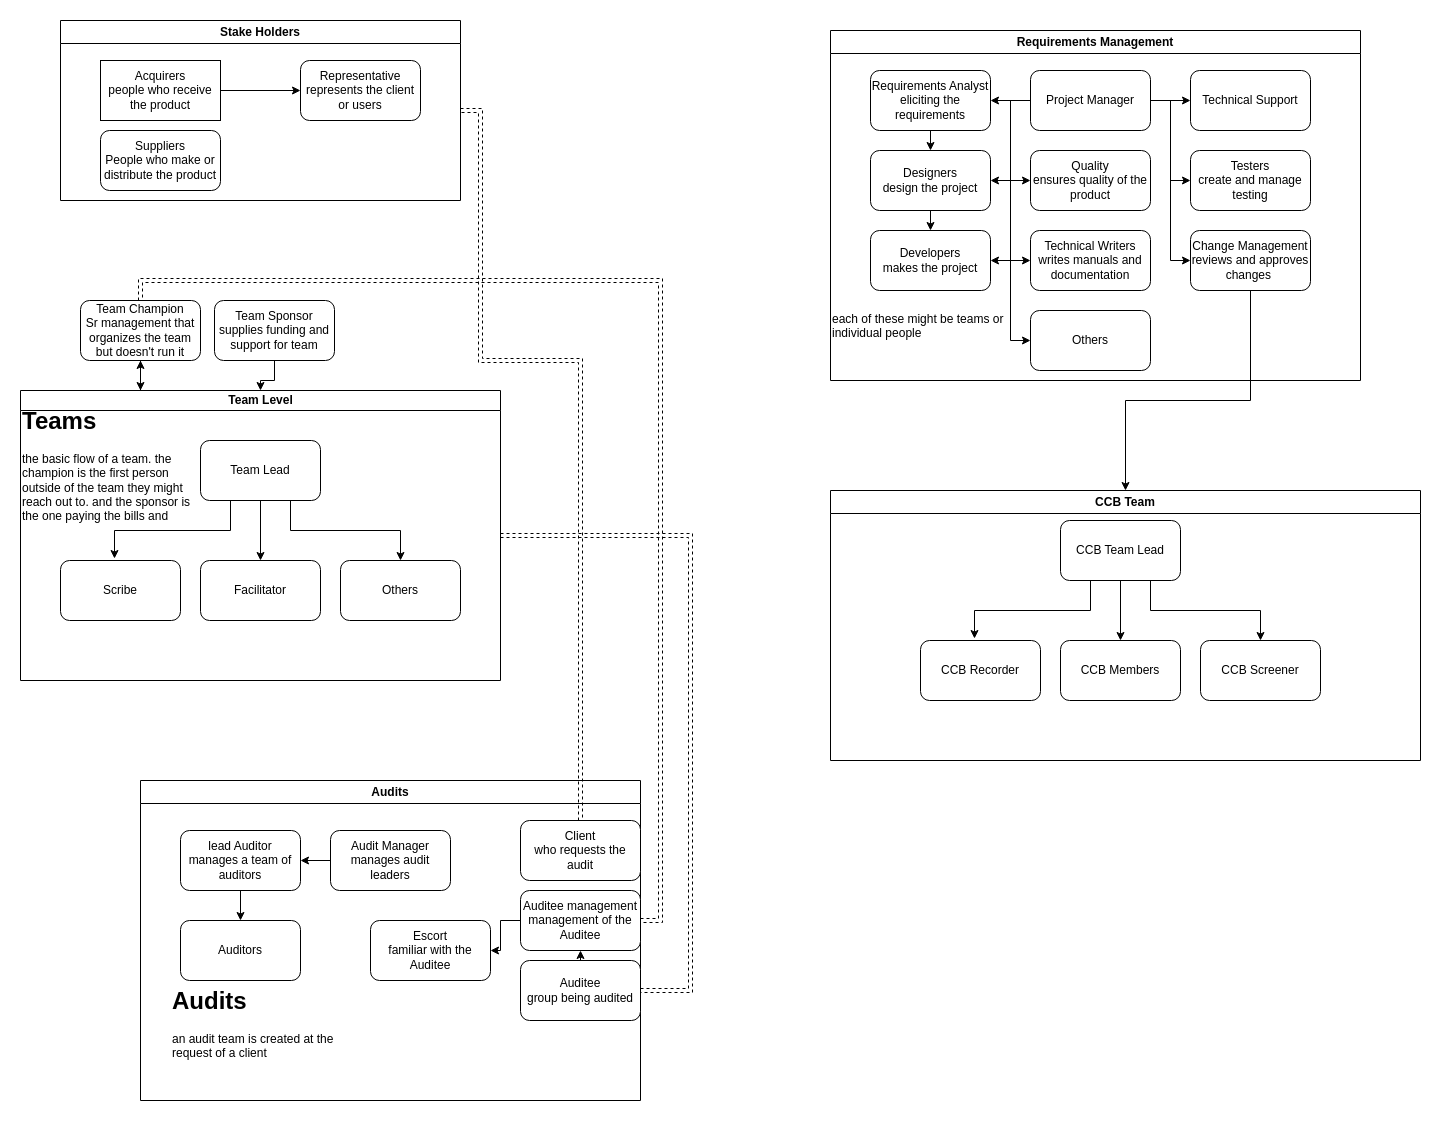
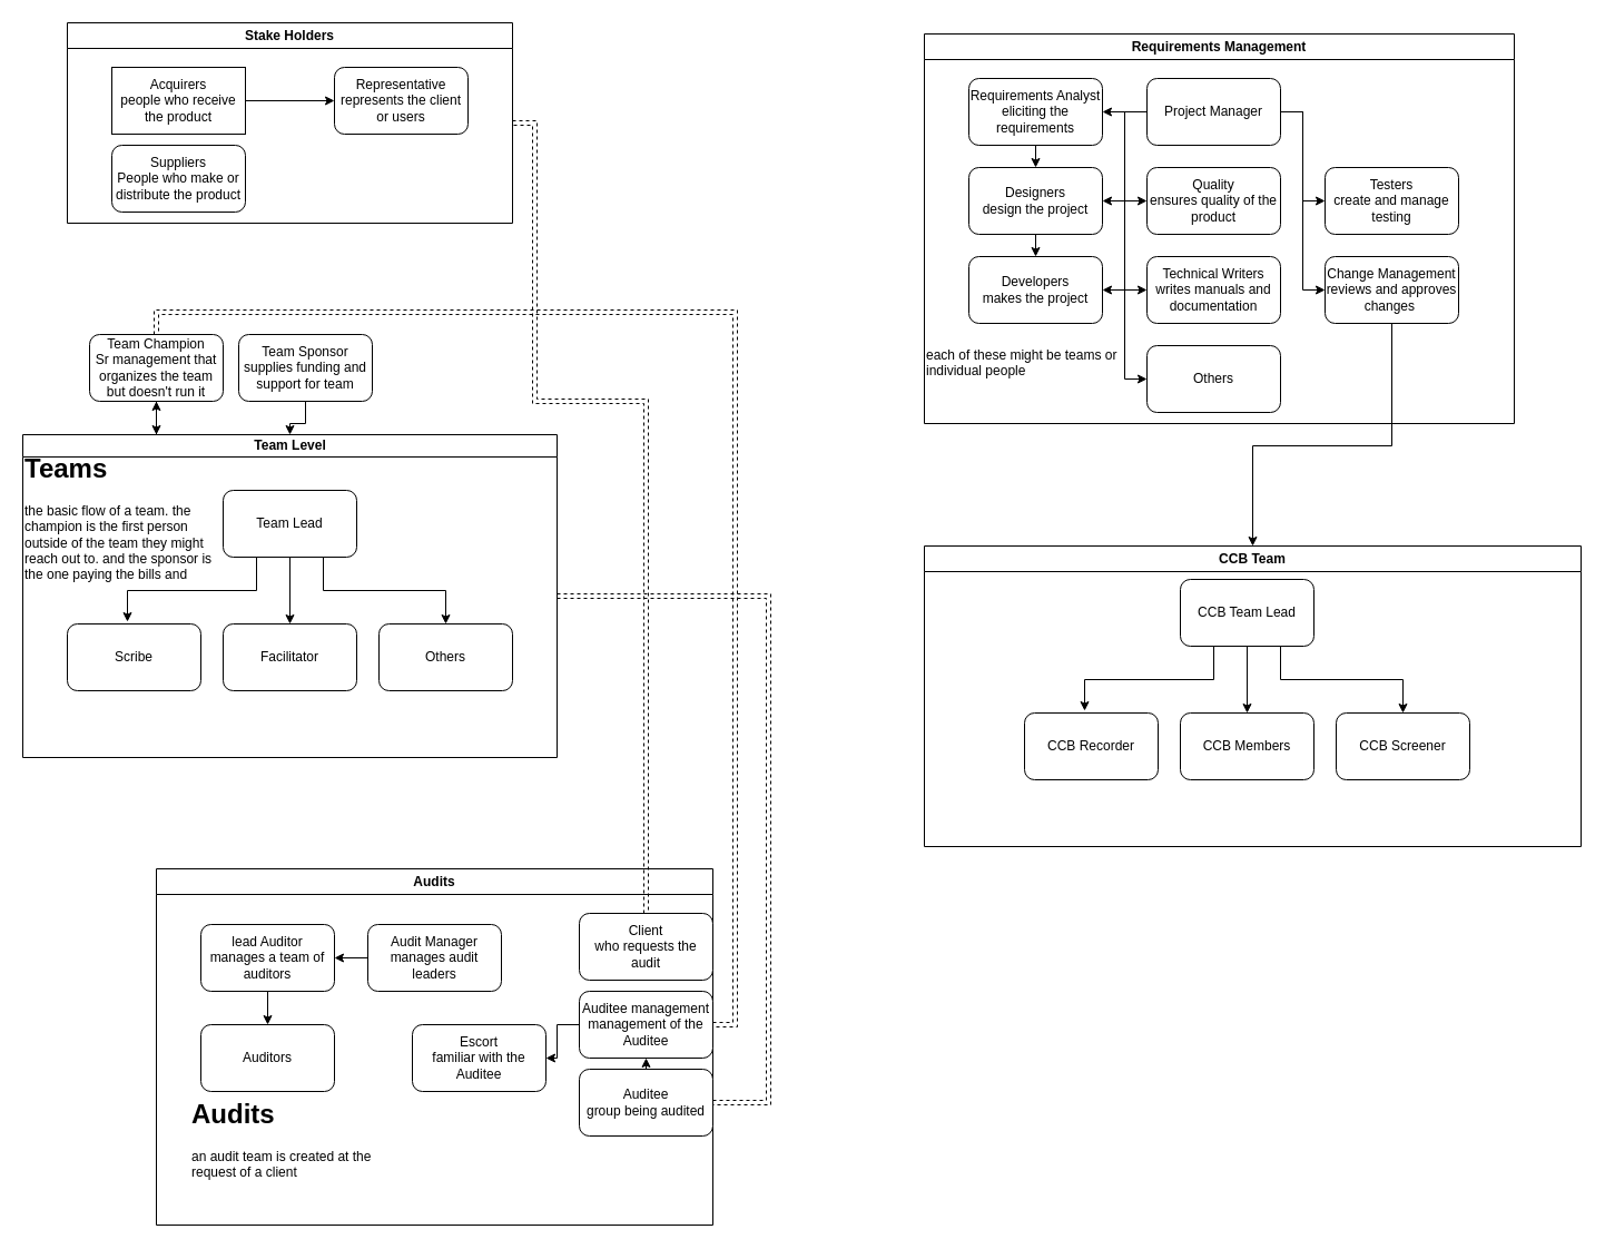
  <mxCell id="0" />
  <mxCell id="1" parent="0" />
  <mxCell id="2" style="edgeStyle=orthogonalEdgeStyle;rounded=0;orthogonalLoop=1;jettySize=auto;html=1;exitX=0.25;exitY=0;exitDx=0;exitDy=0;entryX=0.5;entryY=1;entryDx=0;entryDy=0;" edge="1" parent="1" source="3" target="15"><mxGeometry relative="1" as="geometry" /></mxCell>
  <mxCell id="3" value="Team Level" style="swimlane;html=1;startSize=20;horizontal=1;containerType=tree;glass=0;" parent="1" vertex="1"><mxGeometry x="20" y="390" width="480" height="290" as="geometry"><mxRectangle x="40" y="360" width="100" height="30" as="alternateBounds" /></mxGeometry></mxCell>
  <mxCell id="4" style="edgeStyle=orthogonalEdgeStyle;rounded=0;orthogonalLoop=1;jettySize=auto;html=1;exitX=0.5;exitY=1;exitDx=0;exitDy=0;" edge="1" parent="3" source="6" target="8"><mxGeometry relative="1" as="geometry" /></mxCell>
  <mxCell id="5" style="edgeStyle=orthogonalEdgeStyle;rounded=0;orthogonalLoop=1;jettySize=auto;html=1;exitX=0.75;exitY=1;exitDx=0;exitDy=0;entryX=0.5;entryY=0;entryDx=0;entryDy=0;" edge="1" parent="3" source="6" target="9"><mxGeometry relative="1" as="geometry" /></mxCell>
  <mxCell id="6" value="Team Lead" style="rounded=1;whiteSpace=wrap;html=1;" vertex="1" parent="3"><mxGeometry x="180" y="50" width="120" height="60" as="geometry" /></mxCell>
  <mxCell id="7" value="Scribe" style="rounded=1;whiteSpace=wrap;html=1;" vertex="1" parent="3"><mxGeometry x="40" y="170" width="120" height="60" as="geometry" /></mxCell>
  <mxCell id="8" value="Facilitator" style="rounded=1;whiteSpace=wrap;html=1;" vertex="1" parent="3"><mxGeometry x="180" y="170" width="120" height="60" as="geometry" /></mxCell>
  <mxCell id="9" value="Others" style="rounded=1;whiteSpace=wrap;html=1;" vertex="1" parent="3"><mxGeometry x="320" y="170" width="120" height="60" as="geometry" /></mxCell>
  <mxCell id="10" style="edgeStyle=orthogonalEdgeStyle;rounded=0;orthogonalLoop=1;jettySize=auto;html=1;exitX=0.25;exitY=1;exitDx=0;exitDy=0;entryX=0.45;entryY=-0.033;entryDx=0;entryDy=0;entryPerimeter=0;" edge="1" parent="3" source="6" target="7"><mxGeometry relative="1" as="geometry" /></mxCell>
  <mxCell id="11" value="&lt;h1 style=&quot;margin-top: 0px;&quot;&gt;&lt;span style=&quot;background-color: transparent; color: light-dark(rgb(0, 0, 0), rgb(255, 255, 255));&quot;&gt;Teams&lt;/span&gt;&lt;/h1&gt;&lt;div&gt;&lt;span style=&quot;background-color: transparent; color: light-dark(rgb(0, 0, 0), rgb(255, 255, 255));&quot;&gt;the basic flow of a team. the champion is the first person outside of the team they might reach out to. and the sponsor is the one paying the bills and giving supplies&lt;/span&gt;&lt;/div&gt;" style="text;html=1;whiteSpace=wrap;overflow=hidden;rounded=0;" vertex="1" parent="3"><mxGeometry y="10" width="180" height="120" as="geometry" /></mxCell>
  <mxCell id="12" style="edgeStyle=orthogonalEdgeStyle;rounded=0;orthogonalLoop=1;jettySize=auto;html=1;exitX=0.5;exitY=1;exitDx=0;exitDy=0;entryX=0.5;entryY=0;entryDx=0;entryDy=0;" edge="1" parent="1" source="13" target="3"><mxGeometry relative="1" as="geometry"><Array as="points"><mxPoint x="274" y="380" /><mxPoint x="260" y="380" /></Array></mxGeometry></mxCell>
  <mxCell id="13" value="Team Sponsor&lt;div&gt;supplies funding and support for team&lt;/div&gt;" style="rounded=1;whiteSpace=wrap;html=1;" vertex="1" parent="1"><mxGeometry x="214" y="300" width="120" height="60" as="geometry" /></mxCell>
  <mxCell id="14" style="edgeStyle=orthogonalEdgeStyle;rounded=0;orthogonalLoop=1;jettySize=auto;html=1;exitX=0.5;exitY=1;exitDx=0;exitDy=0;entryX=0.25;entryY=0;entryDx=0;entryDy=0;" edge="1" parent="1" source="15" target="3"><mxGeometry relative="1" as="geometry" /></mxCell>
  <mxCell id="15" value="Team Champion&lt;div&gt;Sr management that organizes the team but doesn't run it&lt;/div&gt;" style="rounded=1;whiteSpace=wrap;html=1;" vertex="1" parent="1"><mxGeometry x="80" y="300" width="120" height="60" as="geometry" /></mxCell>
  <mxCell id="16" value="Stake Holders" style="swimlane;whiteSpace=wrap;html=1;" vertex="1" parent="1"><mxGeometry x="60" y="20" width="400" height="180" as="geometry" /></mxCell>
  <mxCell id="17" style="edgeStyle=orthogonalEdgeStyle;rounded=0;orthogonalLoop=1;jettySize=auto;html=1;exitX=1;exitY=0.5;exitDx=0;exitDy=0;entryX=0;entryY=0.5;entryDx=0;entryDy=0;" edge="1" parent="16" source="18" target="20"><mxGeometry relative="1" as="geometry" /></mxCell>
  <mxCell id="18" value="Acquirers&lt;div&gt;people who receive the product&lt;/div&gt;" style="whiteSpace=wrap;html=1;rounded=0;" vertex="1" parent="16"><mxGeometry x="40" y="40" width="120" height="60" as="geometry" /></mxCell>
  <mxCell id="19" value="Suppliers&lt;div&gt;People who make or distribute the product&lt;/div&gt;" style="rounded=1;whiteSpace=wrap;html=1;" vertex="1" parent="16"><mxGeometry x="40" y="110" width="120" height="60" as="geometry" /></mxCell>
  <mxCell id="20" value="Representative&lt;div&gt;represents the client or users&lt;/div&gt;" style="rounded=1;whiteSpace=wrap;html=1;" vertex="1" parent="16"><mxGeometry x="240" y="40" width="120" height="60" as="geometry" /></mxCell>
  <mxCell id="21" value="Audits" style="swimlane;whiteSpace=wrap;html=1;" vertex="1" parent="1"><mxGeometry x="140" y="780" width="500" height="320" as="geometry" /></mxCell>
  <mxCell id="22" value="Client&lt;div&gt;who requests the audit&lt;/div&gt;" style="rounded=1;whiteSpace=wrap;html=1;" vertex="1" parent="21"><mxGeometry x="380" y="40" width="120" height="60" as="geometry" /></mxCell>
  <mxCell id="23" style="edgeStyle=orthogonalEdgeStyle;rounded=0;orthogonalLoop=1;jettySize=auto;html=1;exitX=0;exitY=0.5;exitDx=0;exitDy=0;entryX=1;entryY=0.5;entryDx=0;entryDy=0;" edge="1" parent="21" source="24" target="26"><mxGeometry relative="1" as="geometry" /></mxCell>
  <mxCell id="24" value="Audit Manager&lt;div&gt;manages audit leaders&lt;/div&gt;" style="rounded=1;whiteSpace=wrap;html=1;" vertex="1" parent="21"><mxGeometry x="190" y="50" width="120" height="60" as="geometry" /></mxCell>
  <mxCell id="25" style="edgeStyle=orthogonalEdgeStyle;rounded=0;orthogonalLoop=1;jettySize=auto;html=1;exitX=0.5;exitY=1;exitDx=0;exitDy=0;entryX=0.5;entryY=0;entryDx=0;entryDy=0;" edge="1" parent="21" source="26" target="27"><mxGeometry relative="1" as="geometry" /></mxCell>
  <mxCell id="26" value="lead Auditor&lt;div&gt;manages a team of auditors&lt;/div&gt;" style="rounded=1;whiteSpace=wrap;html=1;" vertex="1" parent="21"><mxGeometry x="40" y="50" width="120" height="60" as="geometry" /></mxCell>
  <mxCell id="27" value="Auditors" style="rounded=1;whiteSpace=wrap;html=1;" vertex="1" parent="21"><mxGeometry x="40" y="140" width="120" height="60" as="geometry" /></mxCell>
  <mxCell id="28" style="edgeStyle=orthogonalEdgeStyle;rounded=0;orthogonalLoop=1;jettySize=auto;html=1;exitX=0;exitY=0.5;exitDx=0;exitDy=0;entryX=1;entryY=0.5;entryDx=0;entryDy=0;" edge="1" parent="21" source="29" target="32"><mxGeometry relative="1" as="geometry" /></mxCell>
  <mxCell id="29" value="Auditee management&lt;div&gt;management of the Auditee&lt;/div&gt;" style="rounded=1;whiteSpace=wrap;html=1;" vertex="1" parent="21"><mxGeometry x="380" y="110" width="120" height="60" as="geometry" /></mxCell>
  <mxCell id="30" style="edgeStyle=orthogonalEdgeStyle;rounded=0;orthogonalLoop=1;jettySize=auto;html=1;exitX=0.5;exitY=0;exitDx=0;exitDy=0;entryX=0.5;entryY=1;entryDx=0;entryDy=0;" edge="1" parent="21" source="31" target="29"><mxGeometry relative="1" as="geometry" /></mxCell>
  <mxCell id="31" value="Auditee&lt;div&gt;group being audited&lt;/div&gt;" style="rounded=1;whiteSpace=wrap;html=1;" vertex="1" parent="21"><mxGeometry x="380" y="180" width="120" height="60" as="geometry" /></mxCell>
  <mxCell id="32" value="Escort&lt;div&gt;familiar with the Auditee&lt;/div&gt;" style="rounded=1;whiteSpace=wrap;html=1;" vertex="1" parent="21"><mxGeometry x="230" y="140" width="120" height="60" as="geometry" /></mxCell>
  <mxCell id="33" value="&lt;h1 style=&quot;margin-top: 0px;&quot;&gt;Audits&lt;/h1&gt;&lt;div&gt;an audit team is created at the request of a client&lt;/div&gt;" style="text;html=1;whiteSpace=wrap;overflow=hidden;rounded=0;" vertex="1" parent="21"><mxGeometry x="30" y="200" width="180" height="120" as="geometry" /></mxCell>
  <mxCell id="34" style="edgeStyle=orthogonalEdgeStyle;rounded=0;orthogonalLoop=1;jettySize=auto;html=1;exitX=0.5;exitY=0;exitDx=0;exitDy=0;entryX=1;entryY=0.5;entryDx=0;entryDy=0;shape=link;dashed=1;" edge="1" parent="1" source="22" target="16"><mxGeometry relative="1" as="geometry"><Array as="points"><mxPoint x="580" y="360" /><mxPoint x="480" y="360" /><mxPoint x="480" y="110" /></Array></mxGeometry></mxCell>
  <mxCell id="35" style="edgeStyle=orthogonalEdgeStyle;rounded=0;orthogonalLoop=1;jettySize=auto;html=1;exitX=1;exitY=0.5;exitDx=0;exitDy=0;entryX=0.5;entryY=0;entryDx=0;entryDy=0;shape=link;dashed=1;" edge="1" parent="1" source="29" target="15"><mxGeometry relative="1" as="geometry" /></mxCell>
  <mxCell id="36" style="edgeStyle=orthogonalEdgeStyle;rounded=0;orthogonalLoop=1;jettySize=auto;html=1;exitX=1;exitY=0.5;exitDx=0;exitDy=0;entryX=1;entryY=0.5;entryDx=0;entryDy=0;jumpStyle=arc;dashed=1;shape=link;" edge="1" parent="1" source="31" target="3"><mxGeometry relative="1" as="geometry"><Array as="points"><mxPoint x="690" y="990" /><mxPoint x="690" y="535" /></Array></mxGeometry></mxCell>
  <mxCell id="37" value="Requirements Management" style="swimlane;whiteSpace=wrap;html=1;" vertex="1" parent="1"><mxGeometry x="830" y="30" width="530" height="350" as="geometry" /></mxCell>
  <mxCell id="38" style="edgeStyle=orthogonalEdgeStyle;rounded=0;orthogonalLoop=1;jettySize=auto;html=1;exitX=0.5;exitY=1;exitDx=0;exitDy=0;entryX=0.5;entryY=0;entryDx=0;entryDy=0;" edge="1" parent="37" source="39" target="41"><mxGeometry relative="1" as="geometry" /></mxCell>
  <mxCell id="39" value="Requirements Analyst&lt;div&gt;eliciting the requirements&lt;/div&gt;" style="rounded=1;whiteSpace=wrap;html=1;" vertex="1" parent="37"><mxGeometry x="40" y="40" width="120" height="60" as="geometry" /></mxCell>
  <mxCell id="40" style="edgeStyle=orthogonalEdgeStyle;rounded=0;orthogonalLoop=1;jettySize=auto;html=1;exitX=0.5;exitY=1;exitDx=0;exitDy=0;entryX=0.5;entryY=0;entryDx=0;entryDy=0;" edge="1" parent="37" source="41" target="42"><mxGeometry relative="1" as="geometry" /></mxCell>
  <mxCell id="41" value="Designers&lt;div&gt;design the project&lt;/div&gt;" style="rounded=1;whiteSpace=wrap;html=1;" vertex="1" parent="37"><mxGeometry x="40" y="120" width="120" height="60" as="geometry" /></mxCell>
  <mxCell id="42" value="Developers&lt;div&gt;makes the project&lt;/div&gt;" style="rounded=1;whiteSpace=wrap;html=1;" vertex="1" parent="37"><mxGeometry x="40" y="200" width="120" height="60" as="geometry" /></mxCell>
  <mxCell id="43" value="Testers&lt;div&gt;create and manage testing&lt;/div&gt;" style="rounded=1;whiteSpace=wrap;html=1;" vertex="1" parent="37"><mxGeometry x="360" y="120" width="120" height="60" as="geometry" /></mxCell>
  <mxCell id="44" value="Quality&lt;div&gt;ensures quality of the product&lt;/div&gt;" style="rounded=1;whiteSpace=wrap;html=1;" vertex="1" parent="37"><mxGeometry x="200" y="120" width="120" height="60" as="geometry" /></mxCell>
  <mxCell id="45" value="Technical Writers&lt;div&gt;writes manuals and documentation&lt;/div&gt;" style="rounded=1;whiteSpace=wrap;html=1;" vertex="1" parent="37"><mxGeometry x="200" y="200" width="120" height="60" as="geometry" /></mxCell>
  <mxCell id="46" style="edgeStyle=orthogonalEdgeStyle;rounded=0;orthogonalLoop=1;jettySize=auto;html=1;exitX=0;exitY=0.5;exitDx=0;exitDy=0;entryX=1;entryY=0.5;entryDx=0;entryDy=0;" edge="1" parent="37" source="55" target="39"><mxGeometry relative="1" as="geometry" /></mxCell>
  <mxCell id="47" style="edgeStyle=orthogonalEdgeStyle;rounded=0;orthogonalLoop=1;jettySize=auto;html=1;exitX=0;exitY=0.5;exitDx=0;exitDy=0;entryX=1;entryY=0.5;entryDx=0;entryDy=0;" edge="1" parent="37" source="55" target="41"><mxGeometry relative="1" as="geometry" /></mxCell>
  <mxCell id="48" style="edgeStyle=orthogonalEdgeStyle;rounded=0;orthogonalLoop=1;jettySize=auto;html=1;exitX=0;exitY=0.5;exitDx=0;exitDy=0;entryX=1;entryY=0.5;entryDx=0;entryDy=0;" edge="1" parent="37" source="55" target="42"><mxGeometry relative="1" as="geometry" /></mxCell>
  <mxCell id="49" style="edgeStyle=orthogonalEdgeStyle;rounded=0;orthogonalLoop=1;jettySize=auto;html=1;exitX=0;exitY=0.5;exitDx=0;exitDy=0;entryX=0;entryY=0.5;entryDx=0;entryDy=0;" edge="1" parent="37" source="55" target="44"><mxGeometry relative="1" as="geometry" /></mxCell>
  <mxCell id="50" style="edgeStyle=orthogonalEdgeStyle;rounded=0;orthogonalLoop=1;jettySize=auto;html=1;exitX=0;exitY=0.5;exitDx=0;exitDy=0;entryX=0;entryY=0.5;entryDx=0;entryDy=0;" edge="1" parent="37" source="55" target="45"><mxGeometry relative="1" as="geometry" /></mxCell>
  <mxCell id="51" style="edgeStyle=orthogonalEdgeStyle;rounded=0;orthogonalLoop=1;jettySize=auto;html=1;exitX=0;exitY=0.5;exitDx=0;exitDy=0;entryX=0;entryY=0.5;entryDx=0;entryDy=0;" edge="1" parent="37" source="55" target="58"><mxGeometry relative="1" as="geometry" /></mxCell>
- <mxCell id="52" style="edgeStyle=orthogonalEdgeStyle;rounded=0;orthogonalLoop=1;jettySize=auto;html=1;exitX=1;exitY=0.5;exitDx=0;exitDy=0;entryX=0;entryY=0.5;entryDx=0;entryDy=0;" edge="1" parent="37" source="55" target="56"><mxGeometry relative="1" as="geometry" /></mxCell>
  <mxCell id="53" style="edgeStyle=orthogonalEdgeStyle;rounded=0;orthogonalLoop=1;jettySize=auto;html=1;exitX=1;exitY=0.5;exitDx=0;exitDy=0;entryX=0;entryY=0.5;entryDx=0;entryDy=0;" edge="1" parent="37" source="55" target="43"><mxGeometry relative="1" as="geometry" /></mxCell>
  <mxCell id="54" style="edgeStyle=orthogonalEdgeStyle;rounded=0;orthogonalLoop=1;jettySize=auto;html=1;exitX=1;exitY=0.5;exitDx=0;exitDy=0;entryX=0;entryY=0.5;entryDx=0;entryDy=0;" edge="1" parent="37" source="55" target="57"><mxGeometry relative="1" as="geometry" /></mxCell>
  <mxCell id="55" value="Project Manager" style="rounded=1;whiteSpace=wrap;html=1;" vertex="1" parent="37"><mxGeometry x="200" y="40" width="120" height="60" as="geometry" /></mxCell>
- <mxCell id="56" value="Technical Support" style="rounded=1;whiteSpace=wrap;html=1;" vertex="1" parent="37"><mxGeometry x="360" y="40" width="120" height="60" as="geometry" /></mxCell>
  <mxCell id="57" value="Change Management&lt;div&gt;reviews and approves changes&amp;nbsp;&lt;/div&gt;" style="rounded=1;whiteSpace=wrap;html=1;" vertex="1" parent="37"><mxGeometry x="360" y="200" width="120" height="60" as="geometry" /></mxCell>
  <mxCell id="58" value="Others" style="rounded=1;whiteSpace=wrap;html=1;" vertex="1" parent="37"><mxGeometry x="200" y="280" width="120" height="60" as="geometry" /></mxCell>
  <mxCell id="59" value="&lt;h1 style=&quot;margin-top: 0px;&quot;&gt;&lt;br&gt;&lt;/h1&gt;&lt;div&gt;each of these might be teams or individual people&lt;/div&gt;" style="text;html=1;whiteSpace=wrap;overflow=hidden;rounded=0;" vertex="1" parent="37"><mxGeometry y="230" width="180" height="120" as="geometry" /></mxCell>
  <mxCell id="60" value="CCB Team" style="swimlane;whiteSpace=wrap;html=1;" vertex="1" parent="1"><mxGeometry x="830" y="490" width="590" height="270" as="geometry" /></mxCell>
  <mxCell id="61" style="edgeStyle=orthogonalEdgeStyle;rounded=0;orthogonalLoop=1;jettySize=auto;html=1;exitX=0.5;exitY=1;exitDx=0;exitDy=0;" edge="1" parent="60" source="63" target="65"><mxGeometry relative="1" as="geometry" /></mxCell>
  <mxCell id="62" style="edgeStyle=orthogonalEdgeStyle;rounded=0;orthogonalLoop=1;jettySize=auto;html=1;exitX=0.75;exitY=1;exitDx=0;exitDy=0;entryX=0.5;entryY=0;entryDx=0;entryDy=0;" edge="1" parent="60" source="63" target="66"><mxGeometry relative="1" as="geometry" /></mxCell>
  <mxCell id="63" value="CCB Team Lead" style="rounded=1;whiteSpace=wrap;html=1;" vertex="1" parent="60"><mxGeometry x="230" y="30" width="120" height="60" as="geometry" /></mxCell>
  <mxCell id="64" value="CCB Recorder" style="rounded=1;whiteSpace=wrap;html=1;" vertex="1" parent="60"><mxGeometry x="90" y="150" width="120" height="60" as="geometry" /></mxCell>
  <mxCell id="65" value="CCB Members" style="rounded=1;whiteSpace=wrap;html=1;" vertex="1" parent="60"><mxGeometry x="230" y="150" width="120" height="60" as="geometry" /></mxCell>
  <mxCell id="66" value="CCB Screener" style="rounded=1;whiteSpace=wrap;html=1;" vertex="1" parent="60"><mxGeometry x="370" y="150" width="120" height="60" as="geometry" /></mxCell>
  <mxCell id="67" style="edgeStyle=orthogonalEdgeStyle;rounded=0;orthogonalLoop=1;jettySize=auto;html=1;exitX=0.25;exitY=1;exitDx=0;exitDy=0;entryX=0.45;entryY=-0.033;entryDx=0;entryDy=0;entryPerimeter=0;" edge="1" parent="60" source="63" target="64"><mxGeometry relative="1" as="geometry" /></mxCell>
  <mxCell id="68" style="edgeStyle=orthogonalEdgeStyle;rounded=0;orthogonalLoop=1;jettySize=auto;html=1;exitX=0.5;exitY=1;exitDx=0;exitDy=0;" edge="1" parent="1" source="57" target="60"><mxGeometry relative="1" as="geometry"><Array as="points"><mxPoint x="1250" y="400" /><mxPoint x="1125" y="400" /></Array></mxGeometry></mxCell>
